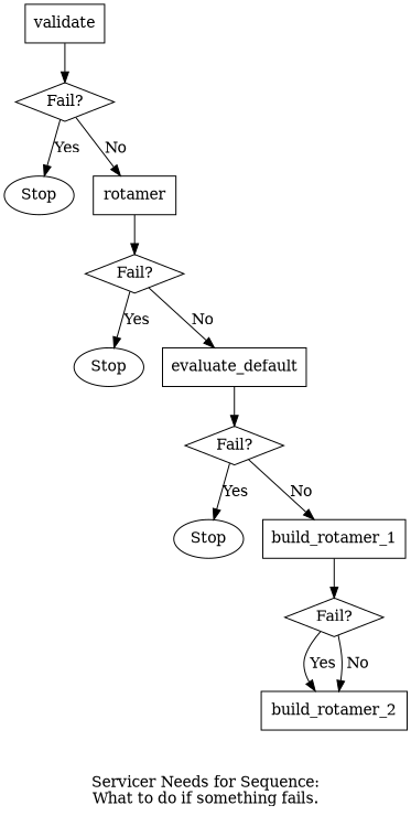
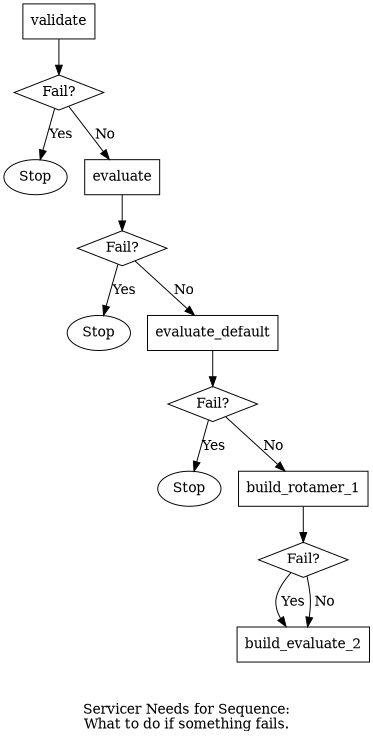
  digraph {
    label="Servicer Needs for Sequence:\nWhat to do if something fails."
    node [shape=box]
    n1 [label="Fail?" shape=diamond]
    n2 [label=Stop shape=ellipse]
-   evaluate [label=rotamer]
+   evaluate
    validate
    n5 [label="Fail?" shape=diamond]
    n6 [label=Stop shape=ellipse]
    n7 [label=evaluate_default]
    n8 [label="Fail?" shape=diamond]
    n9 [label=Stop shape=ellipse]
    build_rotamer_1
    n11 [label="Fail?" shape=diamond]
-   build_rotamer_2
+   build_rotamer_2 [label=build_evaluate_2]
    n1 -> n2 [label=Yes]
    n1 -> evaluate [label=No]
    evaluate -> n5
    validate -> n1
    n5 -> n6 [label=Yes]
    n5 -> n7 [label=No]
    n7 -> n8
    n8 -> n9 [label=Yes]
    n8 -> build_rotamer_1 [label=No]
    build_rotamer_1 -> n11
    n11 -> build_rotamer_2 [label=" Yes "]
    n11 -> build_rotamer_2 [label=" No "]
  }
